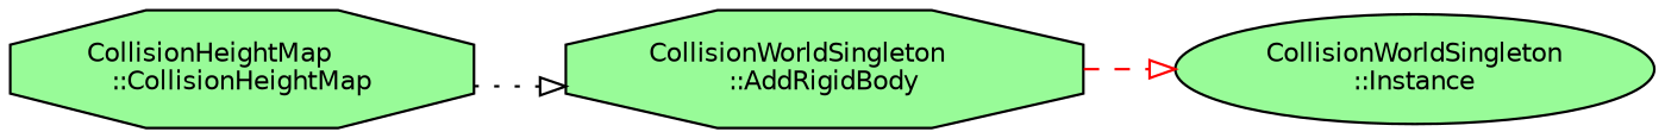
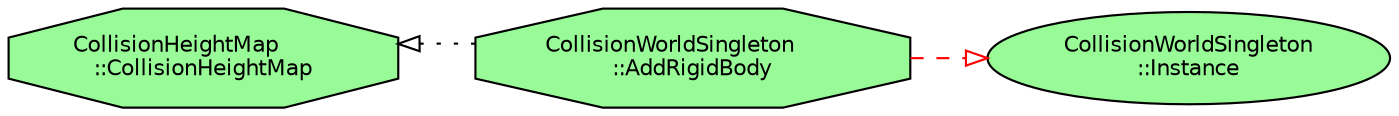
  digraph {
    rankdir=LR
    node [color=black fillcolor=palegreen fontname=Helvetica fontsize=10 shape=octagon style=filled]
    edge [arrowhead=onormal fontname=Helvetica fontsize=10 labelfontname=Helvetica labelfontsize=10]
    n1 [fontcolor=black height=0.2 label="CollisionHeightMap\l::CollisionHeightMap" width=0.4]
    n2 [height=0.2 label="CollisionWorldSingleton\l::AddRigidBody" width=0.4]
    n3 [height=0.2 label="CollisionWorldSingleton\l::Instance" shape=ellipse width=0.4]
-   n1 -> n2 [color=black style=dotted]
+   n2 -> n1 [color=black style=dotted]
    n2 -> n3 [color=red style=dashed]
  }
